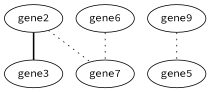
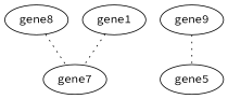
  strict graph {
    fontname="Source Code Pro"
    node [fontname="Source Code Pro"]
    edge [fontname="Source Code Pro" style=dotted]
-   gene2
-   gene3
+   gene2 [label=gene8]
    gene7
-   gene6
+   gene6 [label=gene1]
    n5 [label=gene9]
    gene5
-   gene2 -- gene3 [style=bold]
    gene2 -- gene7
    gene6 -- gene7
    n5 -- gene5
  }
